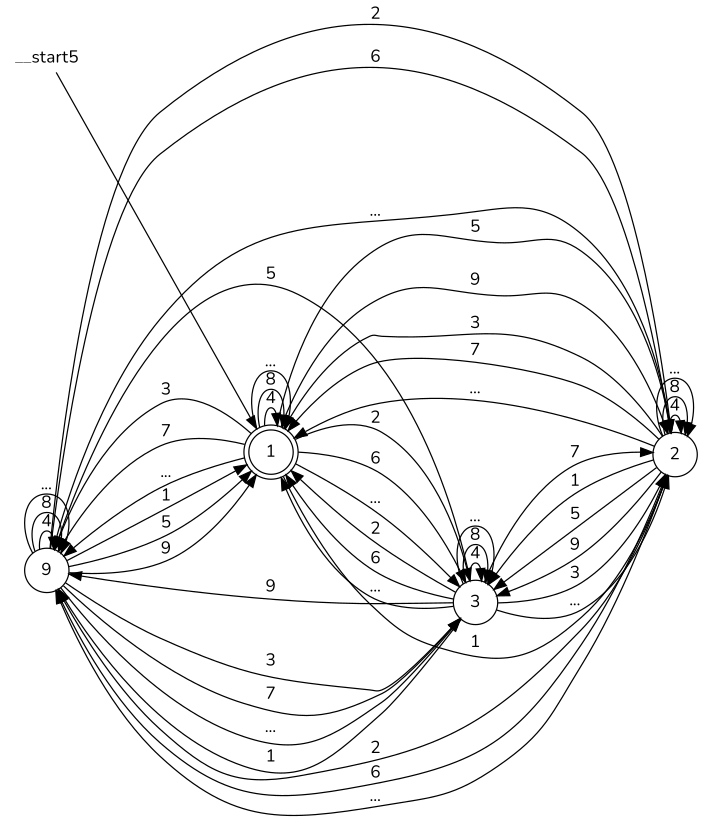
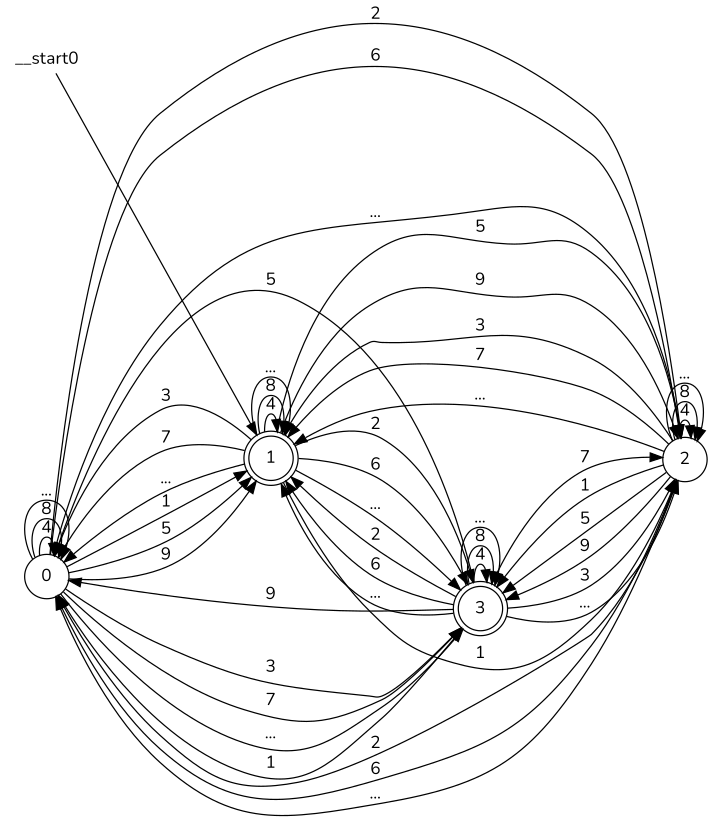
  digraph {
    fontname=Nunito
    nodesep=0.2
    rankdir=LR
    ranksep=1.6
    splines=true
    node [fontname=Nunito shape=circle]
    edge [fontname=Nunito]
-   n1 [label=9]
+   n1 [label=0]
    n2 [label=1 shape=doublecircle]
    n3 [label=2]
-   n4 [label=3]
-   __start0 [height=0 shape=none width=0 label=__start5]
+   n4 [label=3 shape=doublecircle]
+   __start0 [height=0 shape=none width=0]
    n1 -> n1 [label=4]
    n1 -> n1 [label=8]
    n1 -> n1 [label="..."]
    n1 -> n2 [label=1]
    n1 -> n2 [label=5]
    n1 -> n2 [label=9]
    n1 -> n3 [label=2]
    n1 -> n3 [label=6]
    n1 -> n3 [label="..."]
    n1 -> n4 [label=3]
    n1 -> n4 [label=7]
    n1 -> n4 [label="..."]
    n2 -> n1 [label=3]
    n2 -> n1 [label=7]
    n2 -> n1 [label="..."]
    n2 -> n2 [label=4]
    n2 -> n2 [label=8]
    n2 -> n2 [label="..."]
    n2 -> n3 [label=1]
    n2 -> n3 [label=5]
    n2 -> n3 [label=9]
    n2 -> n4 [label=2]
    n2 -> n4 [label=6]
    n2 -> n4 [label="..."]
    n3 -> n1 [label=2]
    n3 -> n1 [label=6]
    n3 -> n1 [label="..."]
    n3 -> n2 [label=3]
    n3 -> n2 [label=7]
    n3 -> n2 [label="..."]
    n3 -> n3 [label=4]
    n3 -> n3 [label=8]
    n3 -> n3 [label="..."]
    n3 -> n4 [label=1]
    n3 -> n4 [label=5]
    n3 -> n4 [label=9]
    n4 -> n1 [label=1]
    n4 -> n1 [label=5]
    n4 -> n1 [label=9]
    n4 -> n2 [label=2]
    n4 -> n2 [label=6]
    n4 -> n2 [label="..."]
    n4 -> n3 [label=3]
    n4 -> n3 [label=7]
    n4 -> n3 [label="..."]
    n4 -> n4 [label=4]
    n4 -> n4 [label=8]
    n4 -> n4 [label="..."]
    __start0 -> n2
  }
